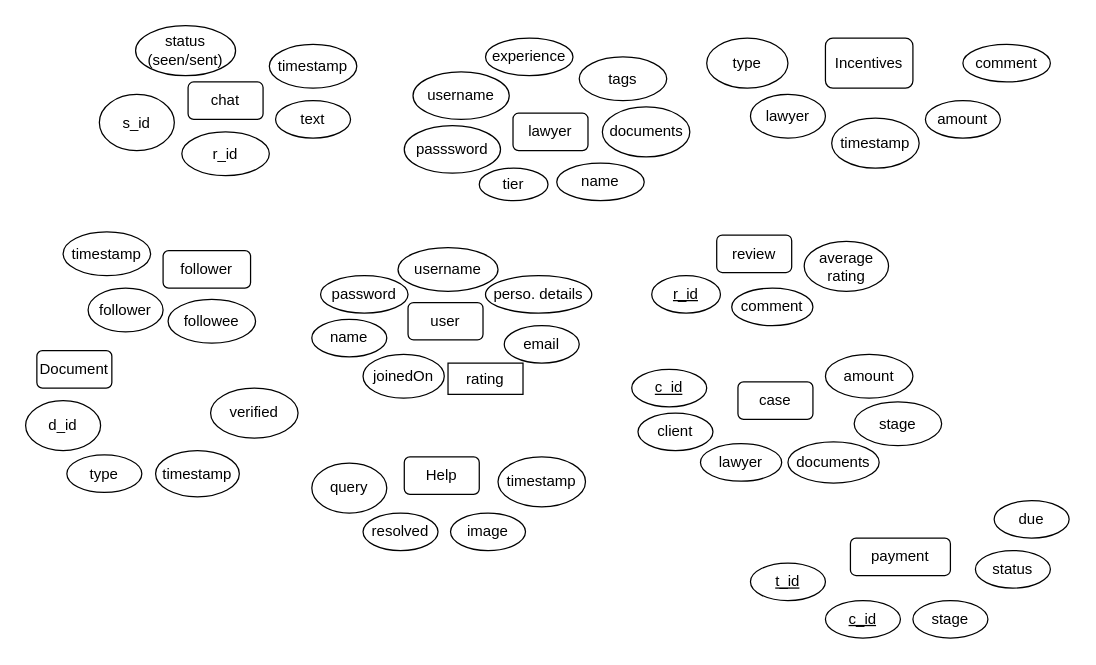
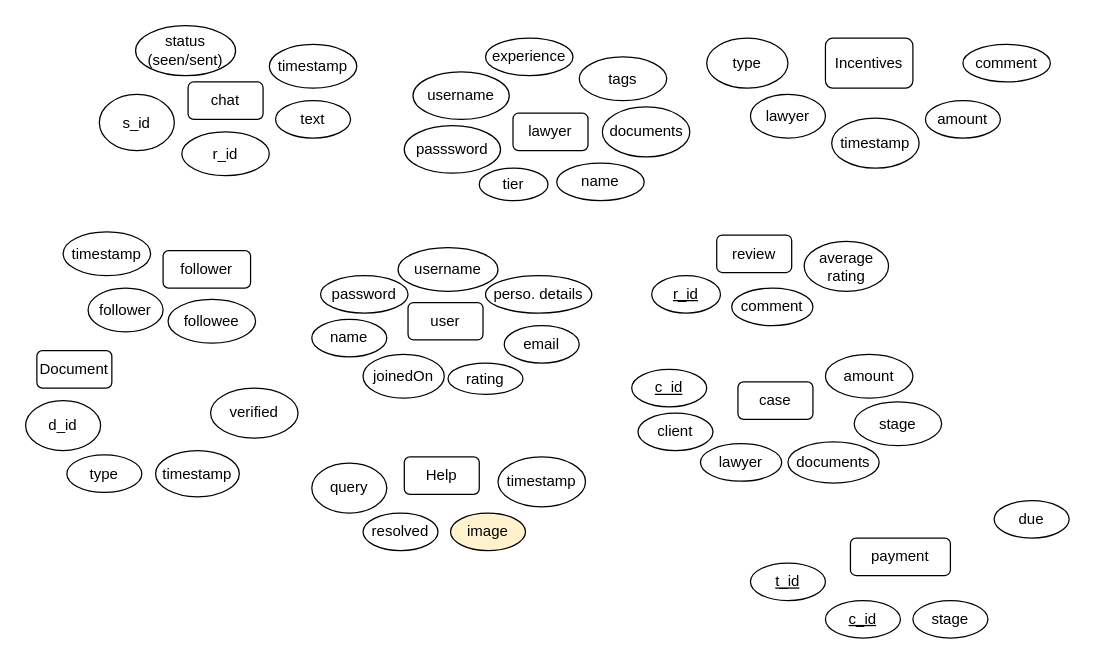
  <mxCell id="0" />
  <mxCell id="1" parent="0" />
  <mxCell id="2" value="chat" style="rounded=1;whiteSpace=wrap;html=1;" vertex="1" parent="1"><mxGeometry x="150" y="65" width="60" height="30" as="geometry" /></mxCell>
  <mxCell id="3" value="lawyer" style="rounded=1;whiteSpace=wrap;html=1;" vertex="1" parent="1"><mxGeometry x="410" y="90" width="60" height="30" as="geometry" /></mxCell>
  <mxCell id="4" value="user" style="rounded=1;whiteSpace=wrap;html=1;" vertex="1" parent="1"><mxGeometry x="326" y="241.5" width="60" height="30" as="geometry" /></mxCell>
  <mxCell id="5" value="case" style="rounded=1;whiteSpace=wrap;html=1;" vertex="1" parent="1"><mxGeometry x="590" y="305" width="60" height="30" as="geometry" /></mxCell>
  <mxCell id="6" value="review" style="rounded=1;whiteSpace=wrap;html=1;" vertex="1" parent="1"><mxGeometry x="573" y="187.5" width="60" height="30" as="geometry" /></mxCell>
  <mxCell id="7" value="Help" style="rounded=1;whiteSpace=wrap;html=1;" vertex="1" parent="1"><mxGeometry x="323" y="365" width="60" height="30" as="geometry" /></mxCell>
  <mxCell id="8" value="follower" style="rounded=1;whiteSpace=wrap;html=1;" vertex="1" parent="1"><mxGeometry x="130" y="200" width="70" height="30" as="geometry" /></mxCell>
  <mxCell id="9" value="follower" style="ellipse;whiteSpace=wrap;html=1;" vertex="1" parent="1"><mxGeometry x="70" y="230" width="60" height="35" as="geometry" /></mxCell>
  <mxCell id="10" value="followee" style="ellipse;whiteSpace=wrap;html=1;" vertex="1" parent="1"><mxGeometry x="134" y="239" width="70" height="35" as="geometry" /></mxCell>
  <mxCell id="11" value="timestamp" style="ellipse;whiteSpace=wrap;html=1;" vertex="1" parent="1"><mxGeometry x="50" y="185" width="70" height="35" as="geometry" /></mxCell>
  <mxCell id="12" value="query" style="ellipse;whiteSpace=wrap;html=1;" vertex="1" parent="1"><mxGeometry x="249" y="370" width="60" height="40" as="geometry" /></mxCell>
  <mxCell id="13" value="resolved" style="ellipse;whiteSpace=wrap;html=1;" vertex="1" parent="1"><mxGeometry x="290" y="410" width="60" height="30" as="geometry" /></mxCell>
  <mxCell id="14" value="timestamp" style="ellipse;whiteSpace=wrap;html=1;" vertex="1" parent="1"><mxGeometry x="398" y="365" width="70" height="40" as="geometry" /></mxCell>
- <mxCell id="15" value="image" style="ellipse;whiteSpace=wrap;html=1;" vertex="1" parent="1"><mxGeometry x="360" y="410" width="60" height="30" as="geometry" /></mxCell>
+ <mxCell id="15" value="image" style="ellipse;whiteSpace=wrap;html=1;fillColor=#fff2cc;" vertex="1" parent="1"><mxGeometry x="360" y="410" width="60" height="30" as="geometry" /></mxCell>
  <mxCell id="16" value="client" style="ellipse;whiteSpace=wrap;html=1;" vertex="1" parent="1"><mxGeometry x="510" y="330" width="60" height="30" as="geometry" /></mxCell>
  <mxCell id="17" value="lawyer" style="ellipse;whiteSpace=wrap;html=1;" vertex="1" parent="1"><mxGeometry x="560" y="354.5" width="65" height="30" as="geometry" /></mxCell>
  <mxCell id="18" value="documents" style="ellipse;whiteSpace=wrap;html=1;" vertex="1" parent="1"><mxGeometry x="630" y="353" width="73" height="33" as="geometry" /></mxCell>
  <mxCell id="19" value="stage" style="ellipse;whiteSpace=wrap;html=1;" vertex="1" parent="1"><mxGeometry x="683" y="321" width="70" height="35" as="geometry" /></mxCell>
  <mxCell id="20" value="Incentives" style="rounded=1;whiteSpace=wrap;html=1;" vertex="1" parent="1"><mxGeometry x="660" y="30" width="70" height="40" as="geometry" /></mxCell>
  <mxCell id="21" value="lawyer" style="ellipse;whiteSpace=wrap;html=1;" vertex="1" parent="1"><mxGeometry x="600" y="75" width="60" height="35" as="geometry" /></mxCell>
  <mxCell id="22" value="timestamp" style="ellipse;whiteSpace=wrap;html=1;" vertex="1" parent="1"><mxGeometry x="665" y="94" width="70" height="40" as="geometry" /></mxCell>
  <mxCell id="23" value="type" style="ellipse;whiteSpace=wrap;html=1;" vertex="1" parent="1"><mxGeometry x="565" y="30" width="65" height="40" as="geometry" /></mxCell>
  <mxCell id="24" value="comment" style="ellipse;whiteSpace=wrap;html=1;" vertex="1" parent="1"><mxGeometry x="770" y="35" width="70" height="30" as="geometry" /></mxCell>
  <mxCell id="25" value="amount" style="ellipse;whiteSpace=wrap;html=1;" vertex="1" parent="1"><mxGeometry x="740" y="80" width="60" height="30" as="geometry" /></mxCell>
  <mxCell id="26" value="payment" style="rounded=1;whiteSpace=wrap;html=1;" vertex="1" parent="1"><mxGeometry x="680" y="430" width="80" height="30" as="geometry" /></mxCell>
  <mxCell id="27" value="&lt;u&gt;t_id&lt;/u&gt;" style="ellipse;whiteSpace=wrap;html=1;" vertex="1" parent="1"><mxGeometry x="600" y="450" width="60" height="30" as="geometry" /></mxCell>
  <mxCell id="28" value="&lt;u&gt;c_id&lt;/u&gt;" style="ellipse;whiteSpace=wrap;html=1;" vertex="1" parent="1"><mxGeometry x="505" y="295" width="60" height="30" as="geometry" /></mxCell>
  <mxCell id="29" value="&lt;u&gt;c_id&lt;/u&gt;" style="ellipse;whiteSpace=wrap;html=1;" vertex="1" parent="1"><mxGeometry x="660" y="480" width="60" height="30" as="geometry" /></mxCell>
  <mxCell id="30" value="stage" style="ellipse;whiteSpace=wrap;html=1;" vertex="1" parent="1"><mxGeometry x="730" y="480" width="60" height="30" as="geometry" /></mxCell>
  <mxCell id="31" style="edgeStyle=orthogonalEdgeStyle;rounded=0;orthogonalLoop=1;jettySize=auto;html=1;exitX=0.5;exitY=1;exitDx=0;exitDy=0;" edge="1" parent="1" source="29" target="29"><mxGeometry relative="1" as="geometry" /></mxCell>
- <mxCell id="32" value="status" style="ellipse;whiteSpace=wrap;html=1;" vertex="1" parent="1"><mxGeometry x="780" y="440" width="60" height="30" as="geometry" /></mxCell>
  <mxCell id="33" value="due" style="ellipse;whiteSpace=wrap;html=1;" vertex="1" parent="1"><mxGeometry x="795" y="400" width="60" height="30" as="geometry" /></mxCell>
  <mxCell id="34" value="&lt;u&gt;r_id&lt;/u&gt;" style="ellipse;whiteSpace=wrap;html=1;" vertex="1" parent="1"><mxGeometry x="521" y="220" width="55" height="30" as="geometry" /></mxCell>
  <mxCell id="35" value="comment" style="ellipse;whiteSpace=wrap;html=1;" vertex="1" parent="1"><mxGeometry x="585" y="230" width="65" height="30" as="geometry" /></mxCell>
  <mxCell id="36" value="average rating" style="ellipse;whiteSpace=wrap;html=1;" vertex="1" parent="1"><mxGeometry x="643" y="192.5" width="67.5" height="40" as="geometry" /></mxCell>
  <mxCell id="37" value="name" style="ellipse;whiteSpace=wrap;html=1;" vertex="1" parent="1"><mxGeometry x="249" y="255" width="60" height="30" as="geometry" /></mxCell>
  <mxCell id="38" value="joinedOn" style="ellipse;whiteSpace=wrap;html=1;" vertex="1" parent="1"><mxGeometry x="290" y="283" width="65" height="35" as="geometry" /></mxCell>
- <mxCell id="39" value="rating" style="whiteSpace=wrap;html=1;rounded=0;" vertex="1" parent="1"><mxGeometry x="358" y="290" width="60" height="25" as="geometry" /></mxCell>
+ <mxCell id="39" value="rating" style="ellipse;whiteSpace=wrap;html=1;" vertex="1" parent="1"><mxGeometry x="358" y="290" width="60" height="25" as="geometry" /></mxCell>
  <mxCell id="40" value="email" style="ellipse;whiteSpace=wrap;html=1;" vertex="1" parent="1"><mxGeometry x="403" y="260" width="60" height="30" as="geometry" /></mxCell>
  <mxCell id="41" value="password" style="ellipse;whiteSpace=wrap;html=1;" vertex="1" parent="1"><mxGeometry x="256" y="220" width="70" height="30" as="geometry" /></mxCell>
  <mxCell id="42" value="username" style="ellipse;whiteSpace=wrap;html=1;" vertex="1" parent="1"><mxGeometry x="318" y="197.5" width="80" height="35" as="geometry" /></mxCell>
  <mxCell id="43" value="perso. details" style="ellipse;whiteSpace=wrap;html=1;" vertex="1" parent="1"><mxGeometry x="388" y="220" width="85" height="30" as="geometry" /></mxCell>
  <mxCell id="44" value="s_id" style="ellipse;whiteSpace=wrap;html=1;" vertex="1" parent="1"><mxGeometry x="79" y="75" width="60" height="45" as="geometry" /></mxCell>
  <mxCell id="45" value="r_id" style="ellipse;whiteSpace=wrap;html=1;" vertex="1" parent="1"><mxGeometry x="145" y="105" width="70" height="35" as="geometry" /></mxCell>
  <mxCell id="46" value="text" style="ellipse;whiteSpace=wrap;html=1;" vertex="1" parent="1"><mxGeometry x="220" y="80" width="60" height="30" as="geometry" /></mxCell>
  <mxCell id="47" value="timestamp" style="ellipse;whiteSpace=wrap;html=1;" vertex="1" parent="1"><mxGeometry x="215" y="35" width="70" height="35" as="geometry" /></mxCell>
  <mxCell id="48" value="status (seen/sent)" style="ellipse;whiteSpace=wrap;html=1;" vertex="1" parent="1"><mxGeometry x="108" y="20" width="80" height="40" as="geometry" /></mxCell>
  <mxCell id="49" value="documents" style="ellipse;whiteSpace=wrap;html=1;" vertex="1" parent="1"><mxGeometry x="481.5" y="85" width="70" height="40" as="geometry" /></mxCell>
  <mxCell id="50" value="name" style="ellipse;whiteSpace=wrap;html=1;" vertex="1" parent="1"><mxGeometry x="445" y="130" width="70" height="30" as="geometry" /></mxCell>
  <mxCell id="51" style="edgeStyle=orthogonalEdgeStyle;rounded=0;orthogonalLoop=1;jettySize=auto;html=1;exitX=0.5;exitY=1;exitDx=0;exitDy=0;" edge="1" parent="1" source="10" target="10"><mxGeometry relative="1" as="geometry" /></mxCell>
  <mxCell id="52" value="username" style="ellipse;whiteSpace=wrap;html=1;" vertex="1" parent="1"><mxGeometry x="330" y="57" width="77" height="38" as="geometry" /></mxCell>
  <mxCell id="53" value="passsword" style="ellipse;whiteSpace=wrap;html=1;" vertex="1" parent="1"><mxGeometry x="323" y="100" width="77" height="38" as="geometry" /></mxCell>
  <mxCell id="54" value="experience" style="ellipse;whiteSpace=wrap;html=1;" vertex="1" parent="1"><mxGeometry x="388" y="30" width="70" height="30" as="geometry" /></mxCell>
  <mxCell id="55" value="amount" style="ellipse;whiteSpace=wrap;html=1;" vertex="1" parent="1"><mxGeometry x="660" y="283" width="70" height="35" as="geometry" /></mxCell>
  <mxCell id="56" value="tags" style="ellipse;whiteSpace=wrap;html=1;" vertex="1" parent="1"><mxGeometry x="463" y="45" width="70" height="35" as="geometry" /></mxCell>
  <mxCell id="57" value="tier" style="ellipse;whiteSpace=wrap;html=1;" vertex="1" parent="1"><mxGeometry x="383" y="134" width="55" height="26" as="geometry" /></mxCell>
  <mxCell id="58" value="Document" style="rounded=1;whiteSpace=wrap;html=1;" vertex="1" parent="1"><mxGeometry x="29" y="280" width="60" height="30" as="geometry" /></mxCell>
  <mxCell id="59" value="d_id" style="ellipse;whiteSpace=wrap;html=1;" vertex="1" parent="1"><mxGeometry x="20" y="320" width="60" height="40" as="geometry" /></mxCell>
  <mxCell id="60" value="type" style="ellipse;whiteSpace=wrap;html=1;" vertex="1" parent="1"><mxGeometry x="53" y="363.5" width="60" height="30" as="geometry" /></mxCell>
  <mxCell id="61" value="verified" style="ellipse;whiteSpace=wrap;html=1;" vertex="1" parent="1"><mxGeometry x="168" y="310" width="70" height="40" as="geometry" /></mxCell>
  <mxCell id="62" value="timestamp" style="ellipse;whiteSpace=wrap;html=1;" vertex="1" parent="1"><mxGeometry x="124" y="360" width="67" height="37" as="geometry" /></mxCell>
